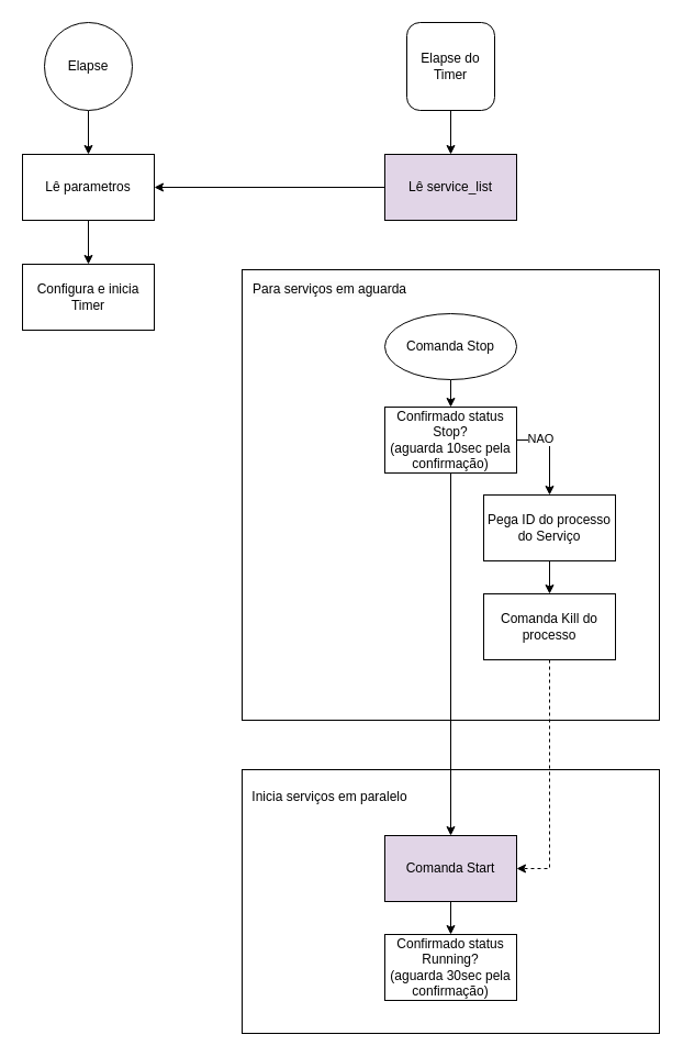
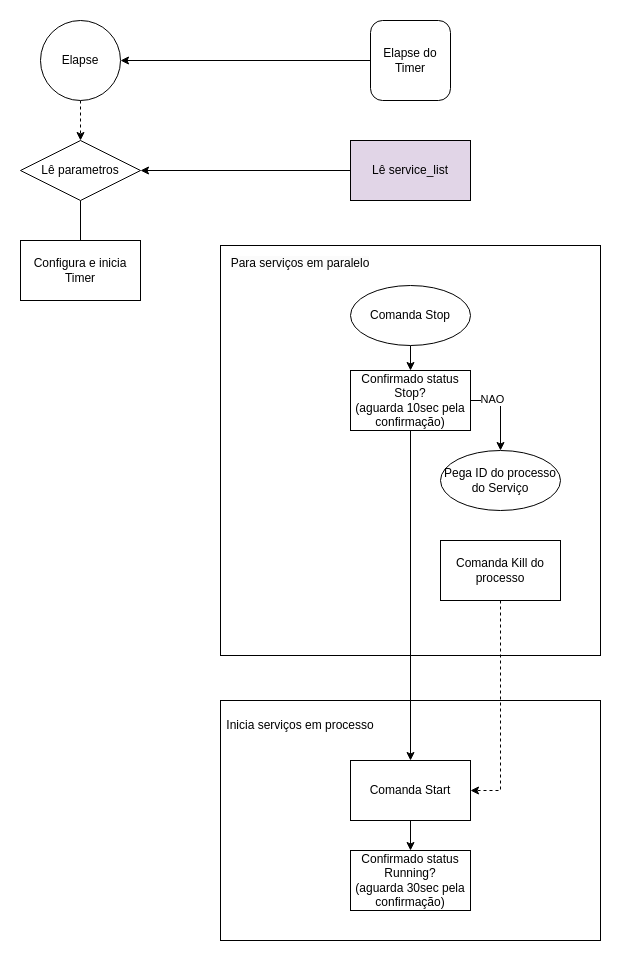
  <mxCell id="0" />
  <mxCell id="1" parent="0" />
  <mxCell id="2" value="" style="rounded=0;whiteSpace=wrap;html=1;" vertex="1" parent="1"><mxGeometry x="220" y="700" width="380" height="240" as="geometry" /></mxCell>
  <mxCell id="3" value="" style="rounded=0;whiteSpace=wrap;html=1;" vertex="1" parent="1"><mxGeometry x="220" y="245" width="380" height="410" as="geometry" /></mxCell>
- <mxCell id="4" style="edgeStyle=orthogonalEdgeStyle;rounded=0;orthogonalLoop=1;jettySize=auto;html=1;entryX=0.5;entryY=0;entryDx=0;entryDy=0;" edge="1" parent="1" source="5" target="7"><mxGeometry relative="1" as="geometry" /></mxCell>
+ <mxCell id="4" style="edgeStyle=orthogonalEdgeStyle;rounded=0;orthogonalLoop=1;jettySize=auto;html=1;entryX=0.5;entryY=0;entryDx=0;entryDy=0;dashed=1;" edge="1" parent="1" source="5" target="7"><mxGeometry relative="1" as="geometry" /></mxCell>
  <mxCell id="5" value="Elapse" style="ellipse;whiteSpace=wrap;html=1;aspect=fixed;" vertex="1" parent="1"><mxGeometry x="40" y="20" width="80" height="80" as="geometry" /></mxCell>
- <mxCell id="6" style="edgeStyle=orthogonalEdgeStyle;rounded=0;orthogonalLoop=1;jettySize=auto;html=1;entryX=0.5;entryY=0;entryDx=0;entryDy=0;" edge="1" parent="1" source="7" target="8"><mxGeometry relative="1" as="geometry" /></mxCell>
- <mxCell id="7" value="Lê parametros" style="rounded=0;whiteSpace=wrap;html=1;" vertex="1" parent="1"><mxGeometry x="20" y="140" width="120" height="60" as="geometry" /></mxCell>
+ <mxCell id="6" style="edgeStyle=orthogonalEdgeStyle;rounded=0;orthogonalLoop=1;jettySize=auto;html=1;entryX=0.5;entryY=0;entryDx=0;entryDy=0;endArrow=none;" edge="1" parent="1" source="7" target="8"><mxGeometry relative="1" as="geometry" /></mxCell>
+ <mxCell id="7" value="Lê parametros" style="rhombus;whiteSpace=wrap;html=1;" vertex="1" parent="1"><mxGeometry x="20" y="140" width="120" height="60" as="geometry" /></mxCell>
  <mxCell id="8" value="Configura e inicia Timer" style="rounded=0;whiteSpace=wrap;html=1;" vertex="1" parent="1"><mxGeometry x="20" y="240" width="120" height="60" as="geometry" /></mxCell>
  <mxCell id="9" style="edgeStyle=orthogonalEdgeStyle;rounded=0;orthogonalLoop=1;jettySize=auto;html=1;" edge="1" parent="1" source="10" target="7"><mxGeometry relative="1" as="geometry" /></mxCell>
  <mxCell id="10" value="Lê service_list" style="rounded=0;whiteSpace=wrap;html=1;fillColor=#e1d5e7;" vertex="1" parent="1"><mxGeometry x="350" y="140" width="120" height="60" as="geometry" /></mxCell>
- <mxCell id="11" style="edgeStyle=orthogonalEdgeStyle;rounded=0;orthogonalLoop=1;jettySize=auto;html=1;" edge="1" parent="1" source="12" target="10"><mxGeometry relative="1" as="geometry" /></mxCell>
+ <mxCell id="11" style="edgeStyle=orthogonalEdgeStyle;rounded=0;orthogonalLoop=1;jettySize=auto;html=1;" edge="1" parent="1" source="12" target="5"><mxGeometry relative="1" as="geometry" /></mxCell>
  <mxCell id="12" value="Elapse do Timer" style="whiteSpace=wrap;html=1;aspect=fixed;rounded=1;" vertex="1" parent="1"><mxGeometry x="370" y="20" width="80" height="80" as="geometry" /></mxCell>
  <mxCell id="13" style="edgeStyle=orthogonalEdgeStyle;rounded=0;orthogonalLoop=1;jettySize=auto;html=1;" edge="1" parent="1" source="14" target="18"><mxGeometry relative="1" as="geometry" /></mxCell>
  <mxCell id="14" value="Comanda Stop" style="ellipse;whiteSpace=wrap;html=1;" vertex="1" parent="1"><mxGeometry x="350" y="285" width="120" height="60" as="geometry" /></mxCell>
  <mxCell id="15" style="edgeStyle=orthogonalEdgeStyle;rounded=0;orthogonalLoop=1;jettySize=auto;html=1;" edge="1" parent="1" source="18" target="20"><mxGeometry relative="1" as="geometry"><Array as="points"><mxPoint x="500" y="400" /></Array></mxGeometry></mxCell>
  <mxCell id="16" value="NAO" style="edgeLabel;html=1;align=center;verticalAlign=middle;resizable=0;points=[];" vertex="1" connectable="0" parent="15"><mxGeometry x="-0.475" y="2" relative="1" as="geometry"><mxPoint as="offset" /></mxGeometry></mxCell>
  <mxCell id="17" style="edgeStyle=orthogonalEdgeStyle;rounded=0;orthogonalLoop=1;jettySize=auto;html=1;" edge="1" parent="1" source="18" target="24"><mxGeometry relative="1" as="geometry" /></mxCell>
  <mxCell id="18" value="Confirmado status Stop?&lt;br&gt;(aguarda 10sec pela confirmação)" style="rounded=0;whiteSpace=wrap;html=1;" vertex="1" parent="1"><mxGeometry x="350" y="370" width="120" height="60" as="geometry" /></mxCell>
- <mxCell id="19" style="edgeStyle=orthogonalEdgeStyle;rounded=0;orthogonalLoop=1;jettySize=auto;html=1;" edge="1" parent="1" source="20" target="22"><mxGeometry relative="1" as="geometry" /></mxCell>
- <mxCell id="20" value="Pega ID do processo do Serviço" style="rounded=0;whiteSpace=wrap;html=1;" vertex="1" parent="1"><mxGeometry x="440" y="450" width="120" height="60" as="geometry" /></mxCell>
+ <mxCell id="20" value="Pega ID do processo do Serviço" style="ellipse;whiteSpace=wrap;html=1;" vertex="1" parent="1"><mxGeometry x="440" y="450" width="120" height="60" as="geometry" /></mxCell>
  <mxCell id="21" style="edgeStyle=orthogonalEdgeStyle;rounded=0;orthogonalLoop=1;jettySize=auto;html=1;entryX=1;entryY=0.5;entryDx=0;entryDy=0;dashed=1;" edge="1" parent="1" source="22" target="24"><mxGeometry relative="1" as="geometry" /></mxCell>
  <mxCell id="22" value="Comanda Kill do processo" style="rounded=0;whiteSpace=wrap;html=1;" vertex="1" parent="1"><mxGeometry x="440" y="540" width="120" height="60" as="geometry" /></mxCell>
  <mxCell id="23" style="edgeStyle=orthogonalEdgeStyle;rounded=0;orthogonalLoop=1;jettySize=auto;html=1;entryX=0.5;entryY=0;entryDx=0;entryDy=0;" edge="1" parent="1" source="24" target="25"><mxGeometry relative="1" as="geometry" /></mxCell>
- <mxCell id="24" value="Comanda Start" style="rounded=0;whiteSpace=wrap;html=1;fillColor=#e1d5e7;" vertex="1" parent="1"><mxGeometry x="350" y="760" width="120" height="60" as="geometry" /></mxCell>
+ <mxCell id="24" value="Comanda Start" style="rounded=0;whiteSpace=wrap;html=1;" vertex="1" parent="1"><mxGeometry x="350" y="760" width="120" height="60" as="geometry" /></mxCell>
  <mxCell id="25" value="Confirmado status Running?&lt;br style=&quot;border-color: var(--border-color);&quot;&gt;(aguarda 30sec pela confirmação)" style="rounded=0;whiteSpace=wrap;html=1;" vertex="1" parent="1"><mxGeometry x="350" y="850" width="120" height="60" as="geometry" /></mxCell>
- <mxCell id="26" value="&#10;&lt;span style=&quot;color: rgb(0, 0, 0); font-family: Helvetica; font-size: 12px; font-style: normal; font-variant-ligatures: normal; font-variant-caps: normal; font-weight: 400; letter-spacing: normal; orphans: 2; text-align: center; text-indent: 0px; text-transform: none; widows: 2; word-spacing: 0px; -webkit-text-stroke-width: 0px; background-color: rgb(251, 251, 251); text-decoration-thickness: initial; text-decoration-style: initial; text-decoration-color: initial; float: none; display: inline !important;&quot;&gt;Para serviços em aguarda&lt;/span&gt;&#10;&#10;" style="text;html=1;strokeColor=none;fillColor=none;align=center;verticalAlign=middle;whiteSpace=wrap;rounded=0;" vertex="1" parent="1"><mxGeometry x="190" y="255" width="220" height="30" as="geometry" /></mxCell>
- <mxCell id="27" value="Inicia serviços em paralelo" style="text;html=1;strokeColor=none;fillColor=none;align=center;verticalAlign=middle;whiteSpace=wrap;rounded=0;" vertex="1" parent="1"><mxGeometry x="190" y="710" width="220" height="30" as="geometry" /></mxCell>
+ <mxCell id="26" value="&#10;&lt;span style=&quot;color: rgb(0, 0, 0); font-family: Helvetica; font-size: 12px; font-style: normal; font-variant-ligatures: normal; font-variant-caps: normal; font-weight: 400; letter-spacing: normal; orphans: 2; text-align: center; text-indent: 0px; text-transform: none; widows: 2; word-spacing: 0px; -webkit-text-stroke-width: 0px; background-color: rgb(251, 251, 251); text-decoration-thickness: initial; text-decoration-style: initial; text-decoration-color: initial; float: none; display: inline !important;&quot;&gt;Para serviços em paralelo&lt;/span&gt;&#10;&#10;" style="text;html=1;strokeColor=none;fillColor=none;align=center;verticalAlign=middle;whiteSpace=wrap;rounded=0;" vertex="1" parent="1"><mxGeometry x="190" y="255" width="220" height="30" as="geometry" /></mxCell>
+ <mxCell id="27" value="Inicia serviços em processo" style="text;html=1;strokeColor=none;fillColor=none;align=center;verticalAlign=middle;whiteSpace=wrap;rounded=0;" vertex="1" parent="1"><mxGeometry x="190" y="710" width="220" height="30" as="geometry" /></mxCell>
